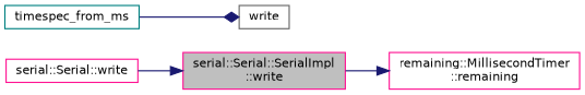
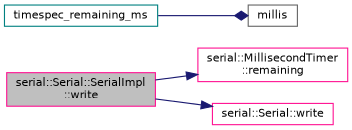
  digraph {
    rankdir=LR
    node [color=deeppink fillcolor=white fontname=Helvetica fontsize=10 shape=record style=filled]
    edge [arrowhead=normal color=midnightblue fontname=Helvetica fontsize=10 labelfontname=Helvetica labelfontsize=10 style=solid]
    n1 [fillcolor=grey75 fontcolor=black height=0.2 label="serial::Serial::SerialImpl\l::write" width=0.4]
-   n2 [height=0.2 label="remaining::MillisecondTimer\l::remaining" width=0.4]
+   n2 [height=0.2 label="serial::MillisecondTimer\l::remaining" width=0.4]
    n3 [height=0.2 label="serial::Serial::write" width=0.4]
-   n4 [color=teal height=0.2 label=timespec_from_ms width=0.4]
-   n5 [color=gray40 height=0.2 label=write width=0.4]
+   n4 [color=teal height=0.2 label=timespec_remaining_ms width=0.4]
+   n5 [color=gray40 height=0.2 label=millis width=0.4]
    n1 -> n2
-   n3 -> n1
+   n1 -> n3
    n4 -> n5 [arrowhead=diamond]
  }
